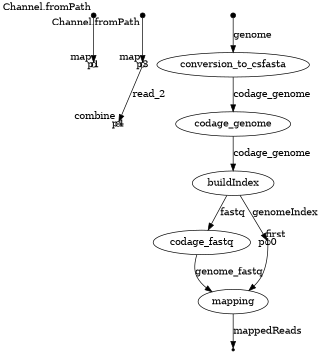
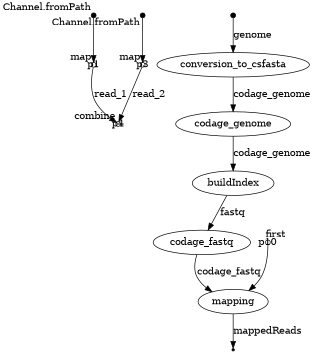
  digraph {
    node [fixedsize=true]
    p0 [shape=point width=0.1 xlabel="Channel.fromPath"]
    p1 [shape=circle width=0.1 xlabel=map]
    p4 [shape=circle width=0.1 xlabel=combine]
    n4 [label=codage_fastq fixedsize=""]
    n5 [label=mapping fixedsize=""]
    p2 [shape=point width=0.1 xlabel="Channel.fromPath"]
    p3 [shape=circle width=0.1 xlabel=map]
    p12 [shape=point fixedsize=""]
    p6 [shape=point width=0.1]
    n10 [label=conversion_to_csfasta fixedsize=""]
    n11 [label=codage_genome fixedsize=""]
    n12 [label=buildIndex fixedsize=""]
    p10 [shape=circle width=0.1 xlabel=first]
    p0 -> p1
-   n4 -> n5 [label=genome_fastq]
+   p1 -> p4 [label=read_1]
+   n4 -> n5 [label=codage_fastq]
    n5 -> p12 [label=mappedReads]
    p2 -> p3
    p3 -> p4 [label=read_2]
    p6 -> n10 [label=genome]
    n10 -> n11 [label=codage_genome]
    n11 -> n12 [label=codage_genome]
    n12 -> n4 [label=fastq]
-   n12 -> p10 [label=genomeIndex]
    p10 -> n5
  }
